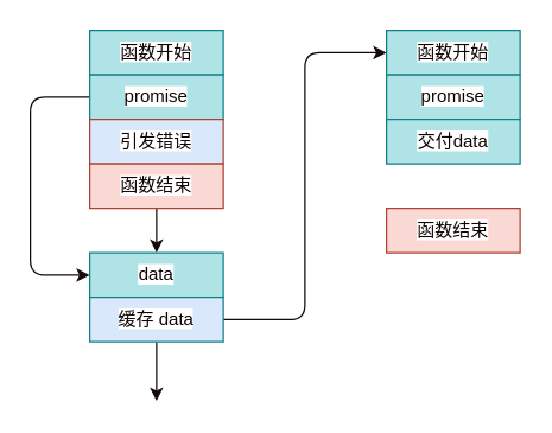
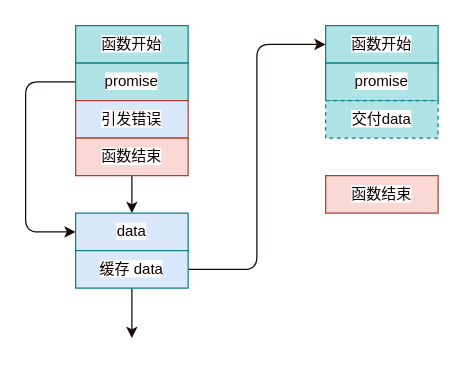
  <mxCell id="0" />
  <mxCell id="1" parent="0" />
  <mxCell id="2" value="&lt;font style=&quot;background-color: rgb(255, 255, 255);&quot; color=&quot;#0e0101&quot;&gt;函数开始&lt;/font&gt;" style="rounded=0;whiteSpace=wrap;html=1;fillColor=#b0e3e6;strokeColor=#0e8088;" vertex="1" parent="1"><mxGeometry x="60" y="20" width="90" height="30" as="geometry" /></mxCell>
  <mxCell id="3" style="edgeStyle=orthogonalEdgeStyle;html=1;strokeColor=#150909;fontColor=#0e0101;exitX=0;exitY=0.5;exitDx=0;exitDy=0;entryX=0;entryY=0.5;entryDx=0;entryDy=0;" edge="1" parent="1" source="4" target="8"><mxGeometry relative="1" as="geometry"><mxPoint x="20" y="70" as="targetPoint" /><Array as="points"><mxPoint x="20" y="65" /><mxPoint x="20" y="185" /></Array></mxGeometry></mxCell>
  <mxCell id="4" value="&lt;font color=&quot;#0e0101&quot;&gt;&lt;span style=&quot;background-color: rgb(255, 255, 255);&quot;&gt;promise&lt;/span&gt;&lt;/font&gt;" style="rounded=0;whiteSpace=wrap;html=1;fillColor=#b0e3e6;strokeColor=#0e8088;" vertex="1" parent="1"><mxGeometry x="60" y="50" width="90" height="30" as="geometry" /></mxCell>
  <mxCell id="5" value="&lt;font color=&quot;#0e0101&quot;&gt;&lt;span style=&quot;background-color: rgb(255, 255, 255);&quot;&gt;引发错误&lt;/span&gt;&lt;/font&gt;" style="rounded=0;whiteSpace=wrap;html=1;fillColor=#dae8fc;strokeColor=#ae4132;" vertex="1" parent="1"><mxGeometry x="60" y="80" width="90" height="30" as="geometry" /></mxCell>
  <mxCell id="6" style="edgeStyle=none;html=1;exitX=0.5;exitY=1;exitDx=0;exitDy=0;fontColor=#0e0101;strokeColor=#150909;" edge="1" parent="1" source="7"><mxGeometry relative="1" as="geometry"><mxPoint x="105" y="170" as="targetPoint" /></mxGeometry></mxCell>
  <mxCell id="7" value="&lt;font color=&quot;#0e0101&quot;&gt;&lt;span style=&quot;background-color: rgb(255, 255, 255);&quot;&gt;函数结束&lt;/span&gt;&lt;/font&gt;" style="rounded=0;whiteSpace=wrap;html=1;fillColor=#fad9d5;strokeColor=#ae4132;" vertex="1" parent="1"><mxGeometry x="60" y="110" width="90" height="30" as="geometry" /></mxCell>
- <mxCell id="8" value="&lt;font color=&quot;#0e0101&quot;&gt;&lt;span style=&quot;background-color: rgb(255, 255, 255);&quot;&gt;data&lt;/span&gt;&lt;/font&gt;" style="rounded=0;whiteSpace=wrap;html=1;fillColor=#b0e3e6;strokeColor=#0e8088;" vertex="1" parent="1"><mxGeometry x="60" y="170" width="90" height="30" as="geometry" /></mxCell>
+ <mxCell id="8" value="&lt;font color=&quot;#0e0101&quot;&gt;&lt;span style=&quot;background-color: rgb(255, 255, 255);&quot;&gt;data&lt;/span&gt;&lt;/font&gt;" style="rounded=0;whiteSpace=wrap;html=1;fillColor=#dae8fc;strokeColor=#0e8088;" vertex="1" parent="1"><mxGeometry x="60" y="170" width="90" height="30" as="geometry" /></mxCell>
  <mxCell id="9" style="edgeStyle=orthogonalEdgeStyle;html=1;strokeColor=#150909;fontColor=#0e0101;" edge="1" parent="1" source="11"><mxGeometry relative="1" as="geometry"><mxPoint x="105" y="270" as="targetPoint" /></mxGeometry></mxCell>
  <mxCell id="10" style="edgeStyle=orthogonalEdgeStyle;html=1;entryX=0;entryY=0.5;entryDx=0;entryDy=0;strokeColor=#150909;fontColor=#0e0101;" edge="1" parent="1" source="11" target="12"><mxGeometry relative="1" as="geometry" /></mxCell>
  <mxCell id="11" value="&lt;font color=&quot;#0e0101&quot;&gt;&lt;span style=&quot;background-color: rgb(255, 255, 255);&quot;&gt;缓存 data&lt;/span&gt;&lt;/font&gt;" style="rounded=0;whiteSpace=wrap;html=1;fillColor=#dae8fc;strokeColor=#0e8088;" vertex="1" parent="1"><mxGeometry x="60" y="200" width="90" height="30" as="geometry" /></mxCell>
  <mxCell id="12" value="&lt;font style=&quot;background-color: rgb(255, 255, 255);&quot; color=&quot;#0e0101&quot;&gt;函数开始&lt;/font&gt;" style="rounded=0;whiteSpace=wrap;html=1;fillColor=#b0e3e6;strokeColor=#0e8088;" vertex="1" parent="1"><mxGeometry x="260" y="20" width="90" height="30" as="geometry" /></mxCell>
  <mxCell id="13" value="&lt;font color=&quot;#0e0101&quot;&gt;&lt;span style=&quot;background-color: rgb(255, 255, 255);&quot;&gt;promise&lt;/span&gt;&lt;/font&gt;" style="rounded=0;whiteSpace=wrap;html=1;fillColor=#b0e3e6;strokeColor=#0e8088;" vertex="1" parent="1"><mxGeometry x="260" y="50" width="90" height="30" as="geometry" /></mxCell>
  <mxCell id="14" value="&lt;font color=&quot;#0e0101&quot;&gt;&lt;span style=&quot;background-color: rgb(255, 255, 255);&quot;&gt;函数结束&lt;/span&gt;&lt;/font&gt;" style="rounded=0;whiteSpace=wrap;html=1;fillColor=#fad9d5;strokeColor=#ae4132;" vertex="1" parent="1"><mxGeometry x="260" y="140" width="90" height="30" as="geometry" /></mxCell>
- <mxCell id="15" value="&lt;font color=&quot;#0e0101&quot;&gt;&lt;span style=&quot;background-color: rgb(255, 255, 255);&quot;&gt;交付data&lt;/span&gt;&lt;/font&gt;" style="rounded=0;whiteSpace=wrap;html=1;fillColor=#b0e3e6;strokeColor=#0e8088;" vertex="1" parent="1"><mxGeometry x="260" y="80" width="90" height="30" as="geometry" /></mxCell>
+ <mxCell id="15" value="&lt;font color=&quot;#0e0101&quot;&gt;&lt;span style=&quot;background-color: rgb(255, 255, 255);&quot;&gt;交付data&lt;/span&gt;&lt;/font&gt;" style="rounded=0;whiteSpace=wrap;html=1;fillColor=#b0e3e6;strokeColor=#0e8088;dashed=1;" vertex="1" parent="1"><mxGeometry x="260" y="80" width="90" height="30" as="geometry" /></mxCell>
